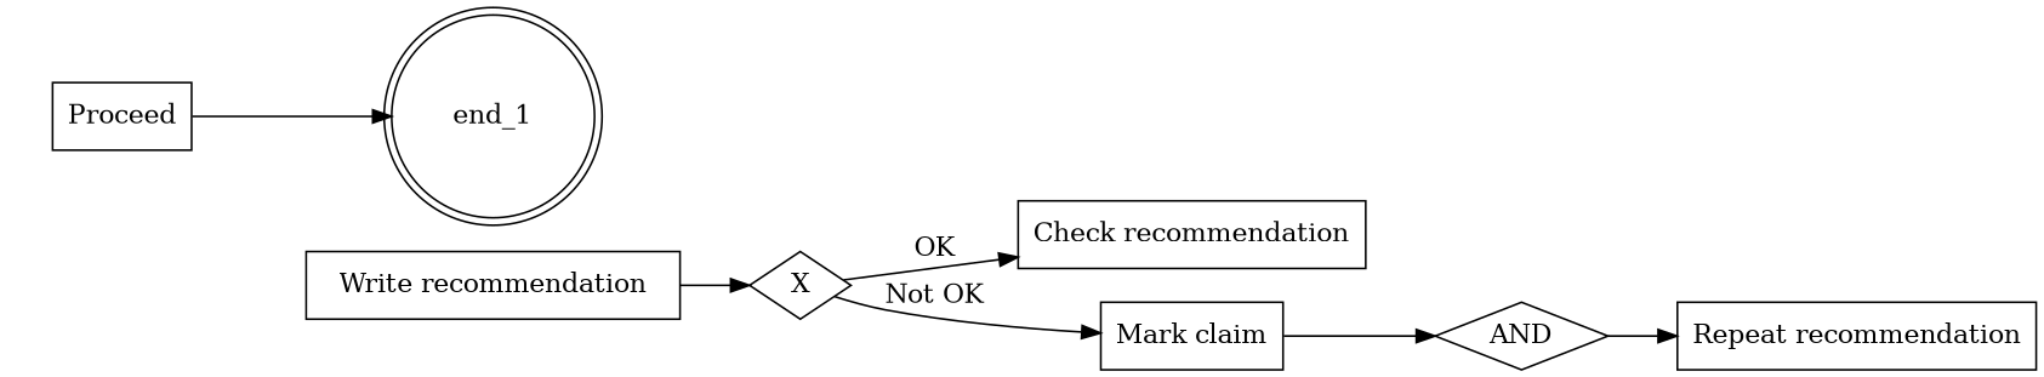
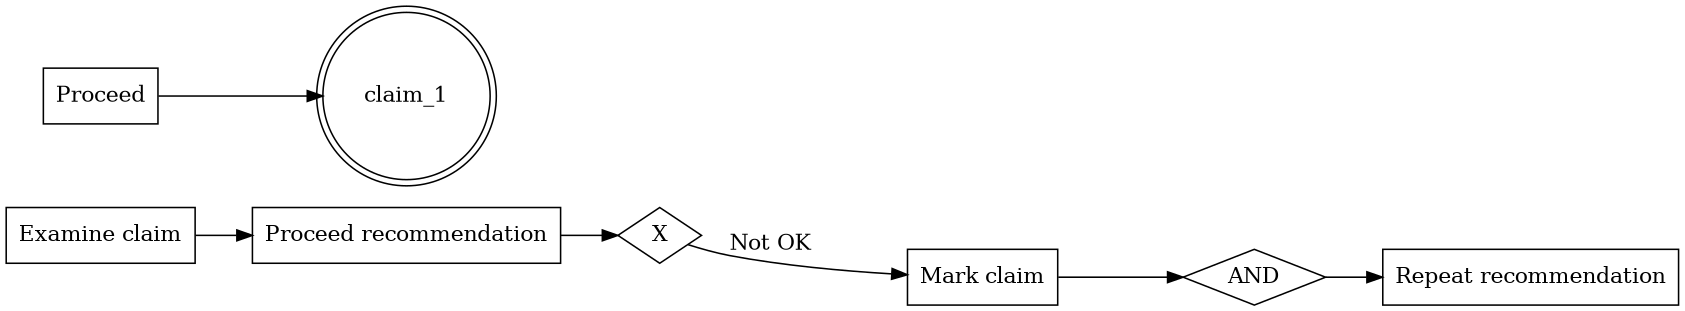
  digraph {
    rankdir=LR
    node [shape=rectangle]
-   n2 [label="Write recommendation"]
+   n1 [label="Examine claim"]
+   n2 [label="Proceed recommendation"]
    n3 [label=X shape=diamond]
-   n4 [label="Check recommendation"]
    n5 [label="Mark claim"]
    n6 [label=AND shape=diamond]
    n7 [label="Repeat recommendation"]
    n8 [label=Proceed]
-   end_1 [shape=doublecircle]
+   end_1 [shape=doublecircle label=claim_1]
+   n1 -> n2
    n2 -> n3
-   n3 -> n4 [label=OK]
    n3 -> n5 [label="Not OK"]
    n5 -> n6
    n6 -> n7
    n8 -> end_1
  }
